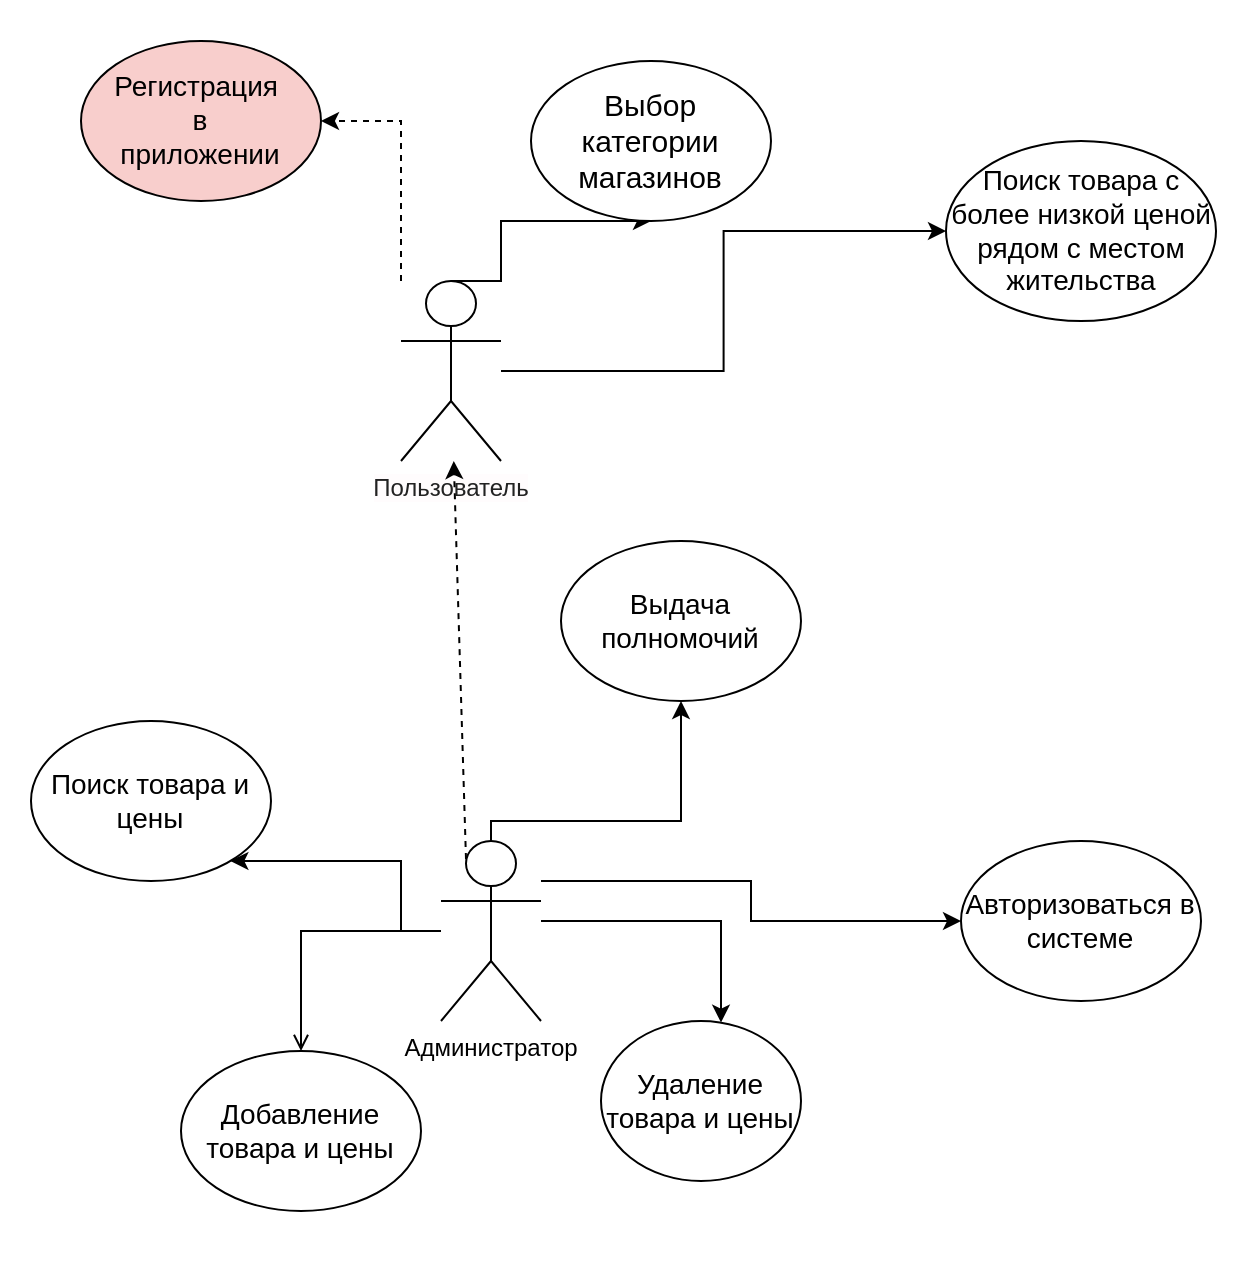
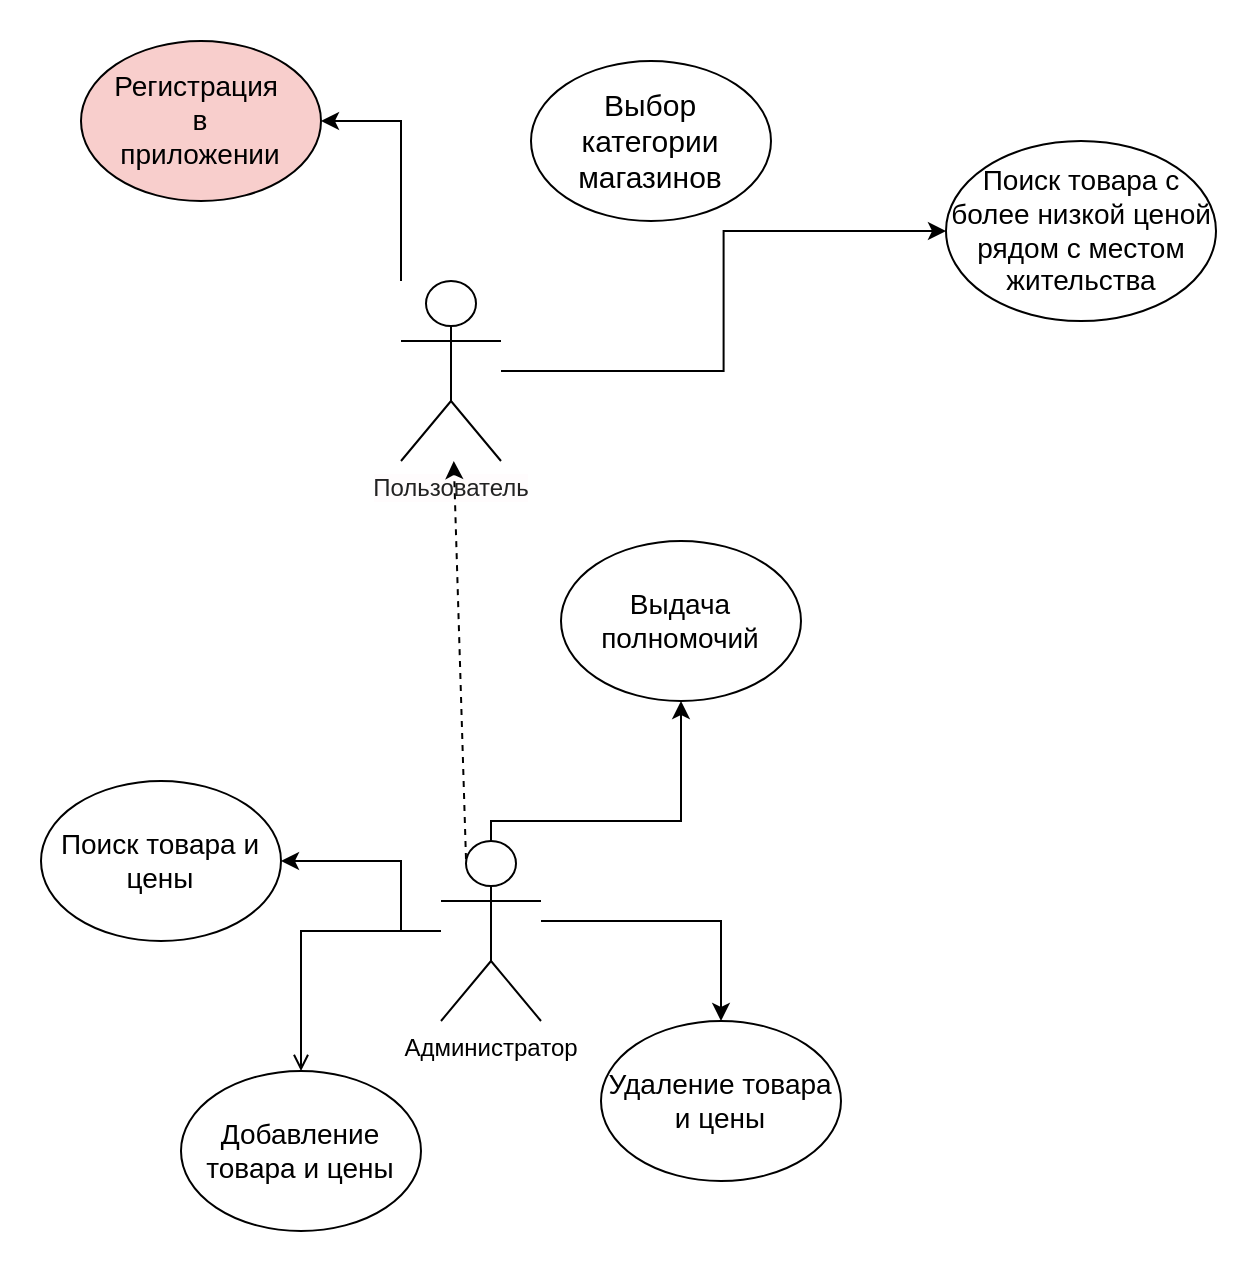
  <mxCell id="0" />
  <mxCell id="1" parent="0" />
- <mxCell id="2" value="" style="edgeStyle=orthogonalEdgeStyle;rounded=0;orthogonalLoop=1;jettySize=auto;html=1;dashed=1;" parent="1" source="5" target="12" edge="1"><mxGeometry relative="1" as="geometry"><Array as="points"><mxPoint x="200" y="230" /></Array></mxGeometry></mxCell>
- <mxCell id="3" value="" style="edgeStyle=orthogonalEdgeStyle;rounded=0;orthogonalLoop=1;jettySize=auto;html=1;fontSize=14;exitX=0.5;exitY=0;exitDx=0;exitDy=0;exitPerimeter=0;" parent="1" source="5" target="13" edge="1"><mxGeometry relative="1" as="geometry"><Array as="points"><mxPoint x="250" y="140" /><mxPoint x="250" y="110" /><mxPoint x="340" y="110" /></Array></mxGeometry></mxCell>
+ <mxCell id="2" value="" style="edgeStyle=orthogonalEdgeStyle;rounded=0;orthogonalLoop=1;jettySize=auto;html=1;" parent="1" source="5" target="12" edge="1"><mxGeometry relative="1" as="geometry"><Array as="points"><mxPoint x="200" y="230" /></Array></mxGeometry></mxCell>
  <mxCell id="4" value="" style="edgeStyle=orthogonalEdgeStyle;rounded=0;orthogonalLoop=1;jettySize=auto;html=1;" edge="1" parent="1" source="5" target="16"><mxGeometry relative="1" as="geometry" /></mxCell>
  <mxCell id="5" value="&lt;font color=&quot;#222222&quot; style=&quot;background-color: rgb(255 , 252 , 253)&quot;&gt;Пользователь&lt;/font&gt;" style="shape=umlActor;verticalLabelPosition=bottom;verticalAlign=top;html=1;outlineConnect=0;labelBorderColor=none;" parent="1" vertex="1"><mxGeometry x="200" y="140" width="50" height="90" as="geometry" /></mxCell>
  <mxCell id="6" value="" style="edgeStyle=orthogonalEdgeStyle;rounded=0;orthogonalLoop=1;jettySize=auto;html=1;" edge="1" parent="1" source="11" target="15"><mxGeometry relative="1" as="geometry"><Array as="points"><mxPoint x="200" y="465" /><mxPoint x="200" y="430" /></Array></mxGeometry></mxCell>
  <mxCell id="7" value="" style="edgeStyle=orthogonalEdgeStyle;rounded=0;orthogonalLoop=1;jettySize=auto;html=1;endArrow=open;" edge="1" parent="1" source="11" target="17"><mxGeometry relative="1" as="geometry" /></mxCell>
  <mxCell id="8" value="" style="edgeStyle=orthogonalEdgeStyle;rounded=0;orthogonalLoop=1;jettySize=auto;html=1;" edge="1" parent="1" source="11" target="18"><mxGeometry relative="1" as="geometry"><Array as="points"><mxPoint x="360" y="460" /></Array></mxGeometry></mxCell>
- <mxCell id="9" value="" style="edgeStyle=orthogonalEdgeStyle;rounded=0;orthogonalLoop=1;jettySize=auto;html=1;fontSize=14;" edge="1" parent="1" source="11" target="19"><mxGeometry relative="1" as="geometry"><Array as="points"><mxPoint x="375" y="440" /><mxPoint x="375" y="460" /></Array></mxGeometry></mxCell>
  <mxCell id="10" value="" style="edgeStyle=orthogonalEdgeStyle;rounded=0;orthogonalLoop=1;jettySize=auto;html=1;fontSize=14;" edge="1" parent="1" source="11" target="20"><mxGeometry relative="1" as="geometry"><Array as="points"><mxPoint x="245" y="410" /><mxPoint x="340" y="410" /></Array></mxGeometry></mxCell>
  <mxCell id="11" value="Администратор&lt;br&gt;" style="shape=umlActor;verticalLabelPosition=bottom;verticalAlign=top;html=1;outlineConnect=0;" parent="1" vertex="1"><mxGeometry x="220" y="420" width="50" height="90" as="geometry" /></mxCell>
  <mxCell id="12" value="Регистрация&amp;nbsp;&lt;br&gt;в&lt;br&gt;приложении&lt;br&gt;" style="ellipse;whiteSpace=wrap;html=1;verticalAlign=middle;fontSize=14;horizontal=1;fillColor=#f8cecc;" parent="1" vertex="1"><mxGeometry x="40" y="20" width="120" height="80" as="geometry" /></mxCell>
  <mxCell id="13" value="Выбор категории магазинов" style="ellipse;whiteSpace=wrap;html=1;verticalAlign=middle;fontSize=15;" parent="1" vertex="1"><mxGeometry x="265" y="30" width="120" height="80" as="geometry" /></mxCell>
  <mxCell id="14" value="" style="endArrow=classic;html=1;exitX=0.25;exitY=0.1;exitDx=0;exitDy=0;exitPerimeter=0;dashed=1;" edge="1" parent="1" source="11" target="5"><mxGeometry width="50" height="50" relative="1" as="geometry"><mxPoint x="370" y="410" as="sourcePoint" /><mxPoint x="233" y="340" as="targetPoint" /><Array as="points" /></mxGeometry></mxCell>
- <mxCell id="15" value="Поиск товара и цены" style="ellipse;whiteSpace=wrap;html=1;verticalAlign=middle;fontSize=14;" vertex="1" parent="1"><mxGeometry x="15" y="360" width="120" height="80" as="geometry" /></mxCell>
+ <mxCell id="15" value="Поиск товара и цены" style="ellipse;whiteSpace=wrap;html=1;verticalAlign=middle;fontSize=14;" vertex="1" parent="1"><mxGeometry x="20" y="390" width="120" height="80" as="geometry" /></mxCell>
  <mxCell id="16" value="&lt;font style=&quot;font-size: 14px&quot;&gt;Поиск товара с более низкой ценой рядом с местом жительства&lt;/font&gt;" style="ellipse;whiteSpace=wrap;html=1;verticalAlign=middle;" vertex="1" parent="1"><mxGeometry x="472.5" y="70" width="135" height="90" as="geometry" /></mxCell>
- <mxCell id="17" value="Добавление товара и цены&lt;br style=&quot;font-size: 14px;&quot;&gt;" style="ellipse;whiteSpace=wrap;html=1;verticalAlign=middle;fontSize=14;" vertex="1" parent="1"><mxGeometry x="90" y="525" width="120" height="80" as="geometry" /></mxCell>
- <mxCell id="18" value="Удаление товара и цены" style="ellipse;whiteSpace=wrap;html=1;verticalAlign=middle;fontSize=14;" vertex="1" parent="1"><mxGeometry x="300" y="510" width="100" height="80" as="geometry" /></mxCell>
- <mxCell id="19" value="Авторизоваться в системе" style="ellipse;whiteSpace=wrap;html=1;verticalAlign=middle;fontSize=14;" vertex="1" parent="1"><mxGeometry x="480" y="420" width="120" height="80" as="geometry" /></mxCell>
+ <mxCell id="17" value="Добавление товара и цены&lt;br style=&quot;font-size: 14px;&quot;&gt;" style="ellipse;whiteSpace=wrap;html=1;verticalAlign=middle;fontSize=14;" vertex="1" parent="1"><mxGeometry x="90" y="535" width="120" height="80" as="geometry" /></mxCell>
+ <mxCell id="18" value="Удаление товара и цены" style="ellipse;whiteSpace=wrap;html=1;verticalAlign=middle;fontSize=14;" vertex="1" parent="1"><mxGeometry x="300" y="510" width="120" height="80" as="geometry" /></mxCell>
  <mxCell id="20" value="&lt;span style=&quot;font-size: 14px;&quot;&gt;Выдача полномочий&lt;/span&gt;" style="ellipse;whiteSpace=wrap;html=1;verticalAlign=middle;fontSize=14;" vertex="1" parent="1"><mxGeometry x="280" y="270" width="120" height="80" as="geometry" /></mxCell>
